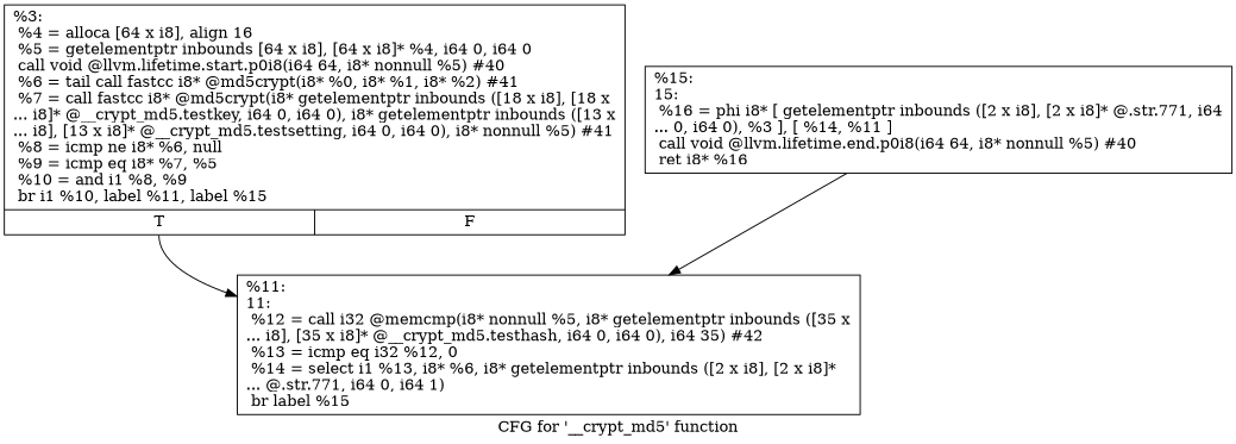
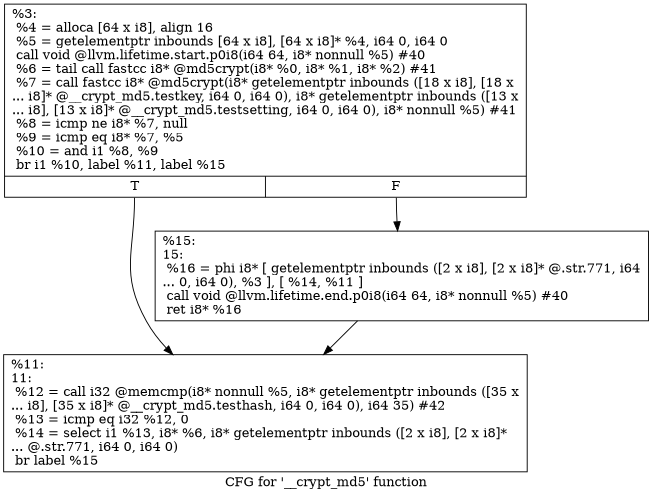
  digraph {
    label="CFG for '__crypt_md5' function"
    node [shape=record]
-   n1 [label="{%3:\l  %4 = alloca [64 x i8], align 16\l  %5 = getelementptr inbounds [64 x i8], [64 x i8]* %4, i64 0, i64 0\l  call void @llvm.lifetime.start.p0i8(i64 64, i8* nonnull %5) #40\l  %6 = tail call fastcc i8* @md5crypt(i8* %0, i8* %1, i8* %2) #41\l  %7 = call fastcc i8* @md5crypt(i8* getelementptr inbounds ([18 x i8], [18 x\l... i8]* @__crypt_md5.testkey, i64 0, i64 0), i8* getelementptr inbounds ([13 x\l... i8], [13 x i8]* @__crypt_md5.testsetting, i64 0, i64 0), i8* nonnull %5) #41\l  %8 = icmp ne i8* %6, null\l  %9 = icmp eq i8* %7, %5\l  %10 = and i1 %8, %9\l  br i1 %10, label %11, label %15\l|{<s0>T|<s1>F}}"]
-   n2 [label="{%11:\l11:                                               \l  %12 = call i32 @memcmp(i8* nonnull %5, i8* getelementptr inbounds ([35 x\l... i8], [35 x i8]* @__crypt_md5.testhash, i64 0, i64 0), i64 35) #42\l  %13 = icmp eq i32 %12, 0\l  %14 = select i1 %13, i8* %6, i8* getelementptr inbounds ([2 x i8], [2 x i8]*\l... @.str.771, i64 0, i64 1)\l  br label %15\l}"]
+   n1 [label="{%3:\l  %4 = alloca [64 x i8], align 16\l  %5 = getelementptr inbounds [64 x i8], [64 x i8]* %4, i64 0, i64 0\l  call void @llvm.lifetime.start.p0i8(i64 64, i8* nonnull %5) #40\l  %6 = tail call fastcc i8* @md5crypt(i8* %0, i8* %1, i8* %2) #41\l  %7 = call fastcc i8* @md5crypt(i8* getelementptr inbounds ([18 x i8], [18 x\l... i8]* @__crypt_md5.testkey, i64 0, i64 0), i8* getelementptr inbounds ([13 x\l... i8], [13 x i8]* @__crypt_md5.testsetting, i64 0, i64 0), i8* nonnull %5) #41\l  %8 = icmp ne i8* %7, null\l  %9 = icmp eq i8* %7, %5\l  %10 = and i1 %8, %9\l  br i1 %10, label %11, label %15\l|{<s0>T|<s1>F}}"]
+   n2 [label="{%11:\l11:                                               \l  %12 = call i32 @memcmp(i8* nonnull %5, i8* getelementptr inbounds ([35 x\l... i8], [35 x i8]* @__crypt_md5.testhash, i64 0, i64 0), i64 35) #42\l  %13 = icmp eq i32 %12, 0\l  %14 = select i1 %13, i8* %6, i8* getelementptr inbounds ([2 x i8], [2 x i8]*\l... @.str.771, i64 0, i64 0)\l  br label %15\l}"]
    n3 [label="{%15:\l15:                                               \l  %16 = phi i8* [ getelementptr inbounds ([2 x i8], [2 x i8]* @.str.771, i64\l... 0, i64 0), %3 ], [ %14, %11 ]\l  call void @llvm.lifetime.end.p0i8(i64 64, i8* nonnull %5) #40\l  ret i8* %16\l}"]
    n1 -> n2 [tailport=s0]
+   n1 -> n3 [tailport=s1]
    n3 -> n2
  }
